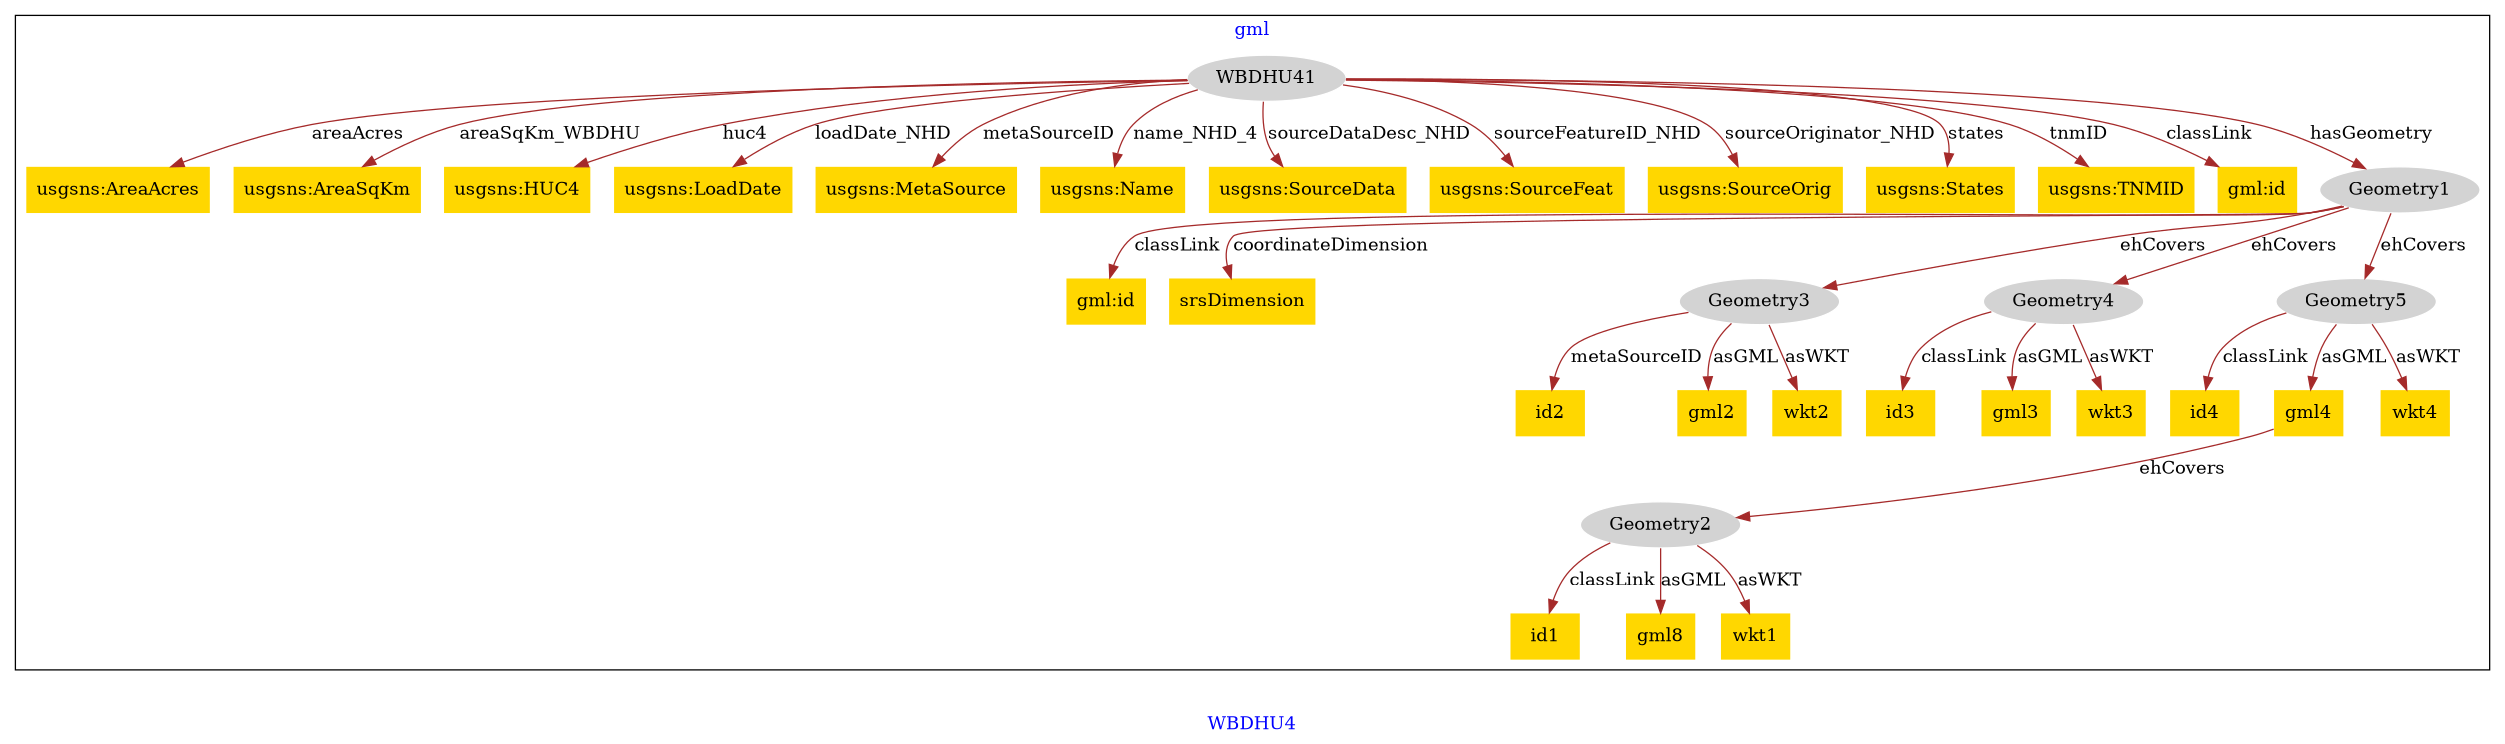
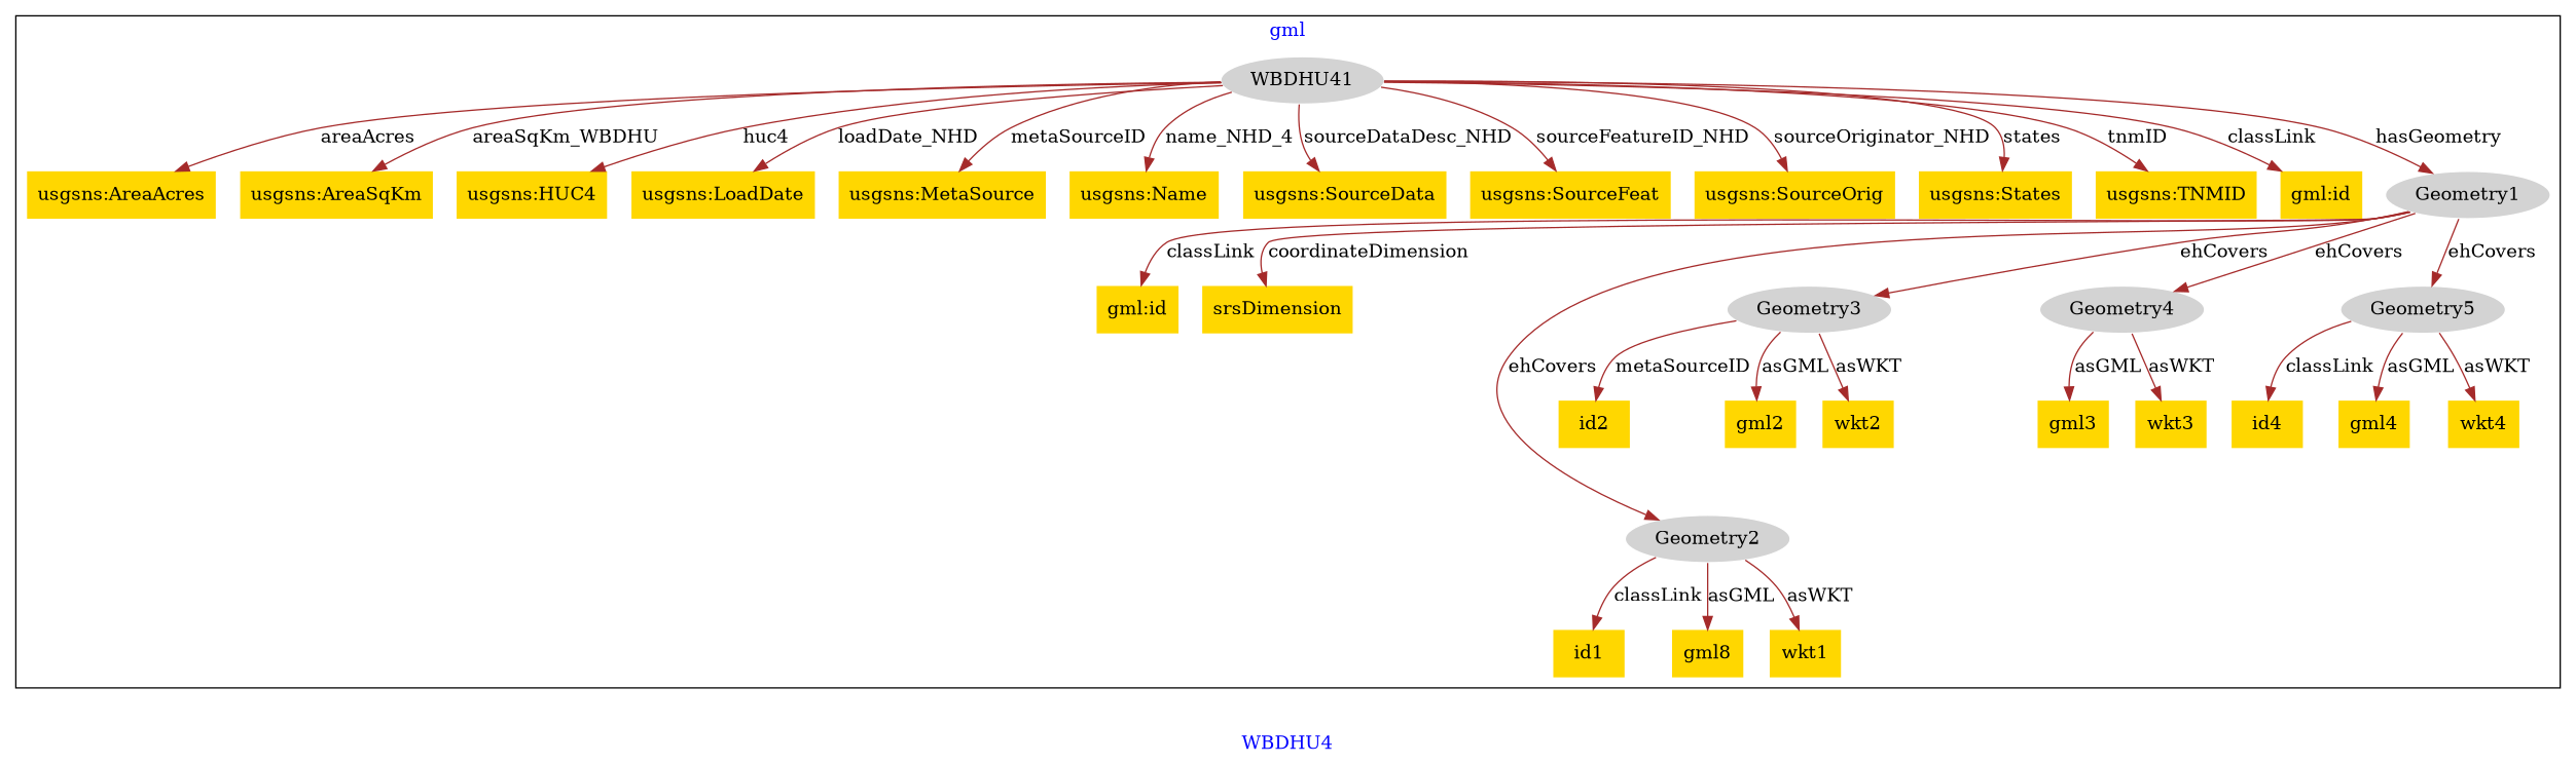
  digraph {
    fontcolor=blue
    label=WBDHU4
    remincross=true
    node [fillcolor=gold style=filled shape=plaintext]
    edge [color=brown fontcolor=black]
    n1 [color=white fillcolor=lightgray label=WBDHU41 shape=""]
    n2 [label="usgsns:AreaAcres"]
    n3 [label="usgsns:AreaSqKm"]
    n4 [label="usgsns:HUC4"]
    n5 [label="usgsns:LoadDate"]
    n6 [label="usgsns:MetaSource"]
    n7 [label="usgsns:Name"]
    n8 [label="usgsns:SourceData"]
    n9 [label="usgsns:SourceFeat"]
    n10 [label="usgsns:SourceOrig"]
    n11 [label="usgsns:States"]
    n12 [label="usgsns:TNMID"]
    n13 [label="gml:id"]
    n14 [color=white fillcolor=lightgray label=Geometry1 shape=""]
    n15 [label="gml:id"]
    n16 [label=srsDimension]
    n17 [color=white fillcolor=lightgray label=Geometry2 shape=""]
    n18 [color=white fillcolor=lightgray label=Geometry3 shape=""]
    n19 [color=white fillcolor=lightgray label=Geometry4 shape=""]
    n20 [color=white fillcolor=lightgray label=Geometry5 shape=""]
    n21 [label=id1]
    n22 [label=gml8]
    n23 [label=wkt1]
    n24 [label=id2]
    n25 [label=gml2]
    n26 [label=wkt2]
-   n27 [label=id3]
    n28 [label=gml3]
    n29 [label=wkt3]
    n30 [label=id4]
    n31 [label=gml4]
    n32 [label=wkt4]
    subgraph cluster_1 {
      label=gml
      n1
      n2
      n3
      n4
      n5
      n6
      n7
      n8
      n9
      n10
      n11
      n12
      n13
      n14
      n15
      n16
      n17
      n18
      n19
      n20
      n21
      n22
      n23
      n24
      n25
      n26
-     n27
      n28
      n29
      n30
      n31
      n32
    }
    n1 -> n2 [label=areaAcres]
    n1 -> n3 [label=areaSqKm_WBDHU]
    n1 -> n4 [label=huc4]
    n1 -> n5 [label=loadDate_NHD]
    n1 -> n6 [label=metaSourceID]
    n1 -> n7 [label=name_NHD_4]
    n1 -> n8 [label=sourceDataDesc_NHD]
    n1 -> n9 [label=sourceFeatureID_NHD]
    n1 -> n10 [label=sourceOriginator_NHD]
    n1 -> n11 [label=states]
    n1 -> n12 [label=tnmID]
    n1 -> n13 [label=classLink]
    n1 -> n14 [label=hasGeometry]
    n14 -> n15 [label=classLink]
    n14 -> n16 [label=coordinateDimension]
-   n31 -> n17 [label=ehCovers]
+   n14 -> n17 [label=ehCovers]
    n14 -> n18 [label=ehCovers]
    n14 -> n19 [label=ehCovers]
    n14 -> n20 [label=ehCovers]
    n17 -> n21 [label=classLink]
    n17 -> n22 [label=asGML]
    n17 -> n23 [label=asWKT]
    n18 -> n24 [label=metaSourceID]
    n18 -> n25 [label=asGML]
    n18 -> n26 [label=asWKT]
-   n19 -> n27 [label=classLink]
    n19 -> n28 [label=asGML]
    n19 -> n29 [label=asWKT]
    n20 -> n30 [label=classLink]
    n20 -> n31 [label=asGML]
    n20 -> n32 [label=asWKT]
  }
